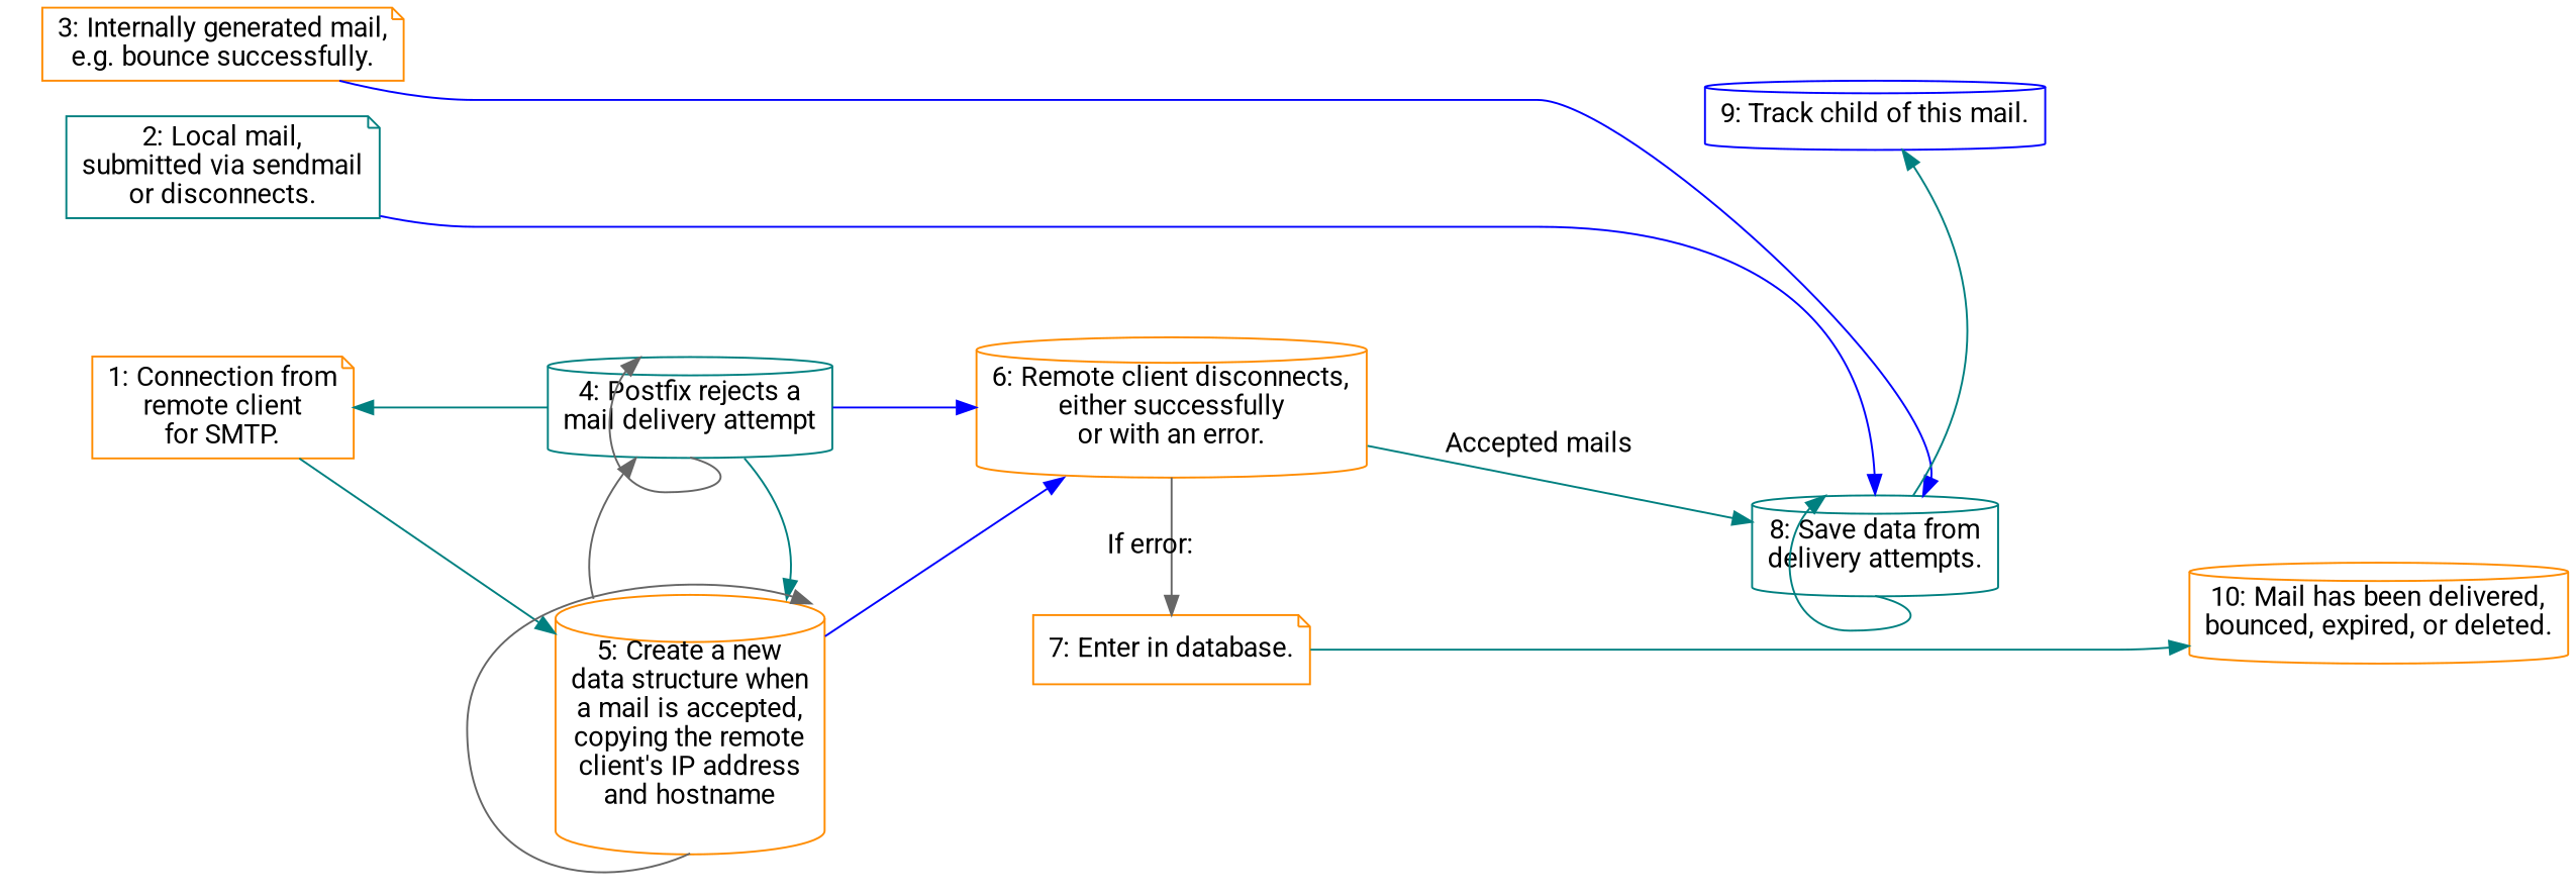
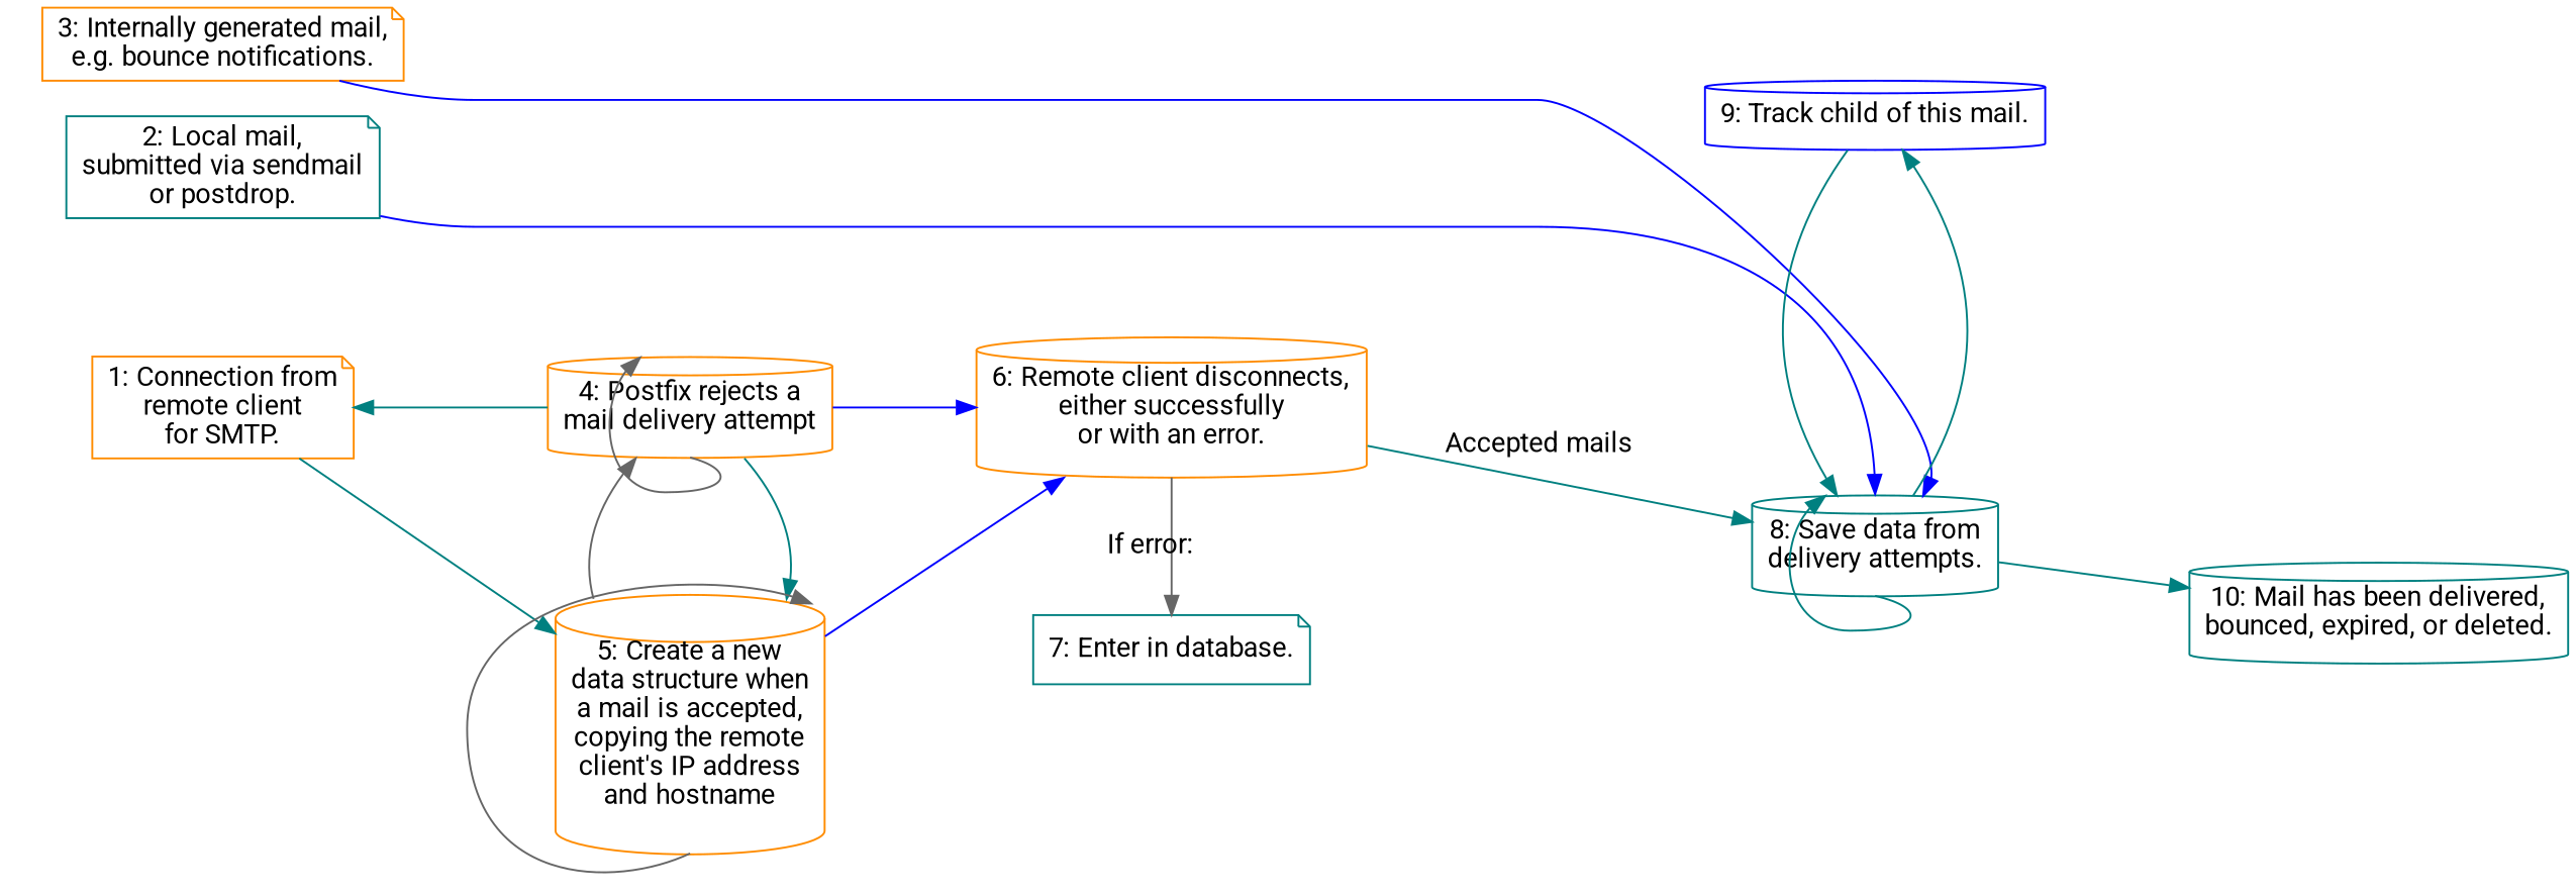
  digraph {
    fontname=Roboto
    rankdir=LR
    node [color=darkorange fontname=Roboto shape=cylinder]
    edge [color=teal fontcolor=black fontname=Roboto minlen=2]
    n1 [label="1: Connection from\nremote client\nfor SMTP." shape=note]
-   n2 [label="3: Internally generated mail,\ne.g. bounce successfully." shape=note]
-   n3 [color=teal label="2: Local mail,\nsubmitted via sendmail\nor disconnects." shape=note]
-   n4 [color=teal label="4: Postfix rejects a\nmail delivery attempt"]
+   n2 [label="3: Internally generated mail,\ne.g. bounce notifications." shape=note]
+   n3 [color=teal label="2: Local mail,\nsubmitted via sendmail\nor postdrop." shape=note]
+   n4 [label="4: Postfix rejects a\nmail delivery attempt"]
    n5 [label="5: Create a new\ndata structure when\na mail is accepted,\ncopying the remote\nclient's IP address\nand hostname"]
    n6 [label="6: Remote client disconnects,\neither successfully\nor with an error."]
-   n7 [label="7: Enter in database." shape=note]
+   n7 [color=teal label="7: Enter in database." shape=note]
    n8 [color=teal label="8: Save data from\ndelivery attempts."]
    n9 [color=blue label="9: Track child of this mail."]
-   n10 [label="10: Mail has been delivered,\nbounced, expired, or deleted."]
+   n10 [color=teal label="10: Mail has been delivered,\nbounced, expired, or deleted."]
    subgraph sub_1 {
      rank=source
      n1
      n2
      n3
    }
    subgraph sub_2 {
      rank=same
      n4
      n5
    }
    subgraph sub_3 {
      rank=same
      n6
      n7
    }
    subgraph sub_4 {
      rank=same
      n8
      n9
    }
    n1 -> n2 [color=blue style=invis weight=0]
    n1 -> n3 [color=blue style=invis weight=0]
    n1 -> n5
    n2 -> n8 [color=blue headport=ne]
    n3 -> n8 [color=blue headport=n]
    n4 -> n1 [weight=5]
    n4 -> n4 [color=gray40 dir=back headport=s tailport=nw]
    n4 -> n5
    n4 -> n6 [color=blue weight=5]
    n5 -> n4 [color=gray40]
    n5 -> n5 [color=gray40 dir=back headport=s tailport=ne]
    n5 -> n6 [color=blue]
    n6 -> n7 [color=gray40 label="If error:" weight=5]
    n6 -> n8 [label=" Accepted mails" weight=5]
    n8 -> n8 [dir=back headport=s tailport=nw]
    n8 -> n9 [minlen=5]
-   n7 -> n10 [weight=10]
+   n8 -> n10 [weight=10]
+   n9 -> n8
  }
